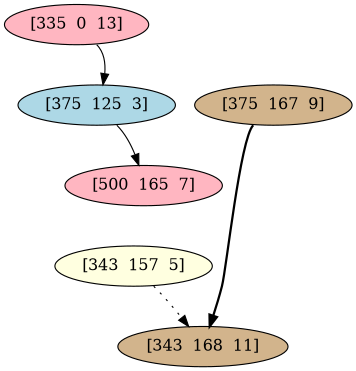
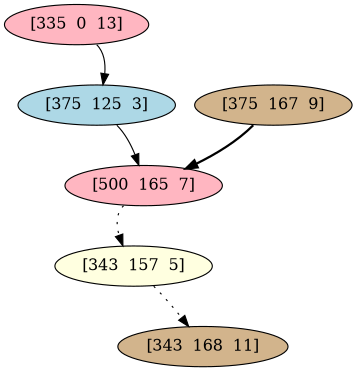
  digraph {
    node [fillcolor=lightpink style=filled]
    edge [style=solid tailport=se]
    "[375  125  3]" [fillcolor=lightblue]
    "[335  0  13]"
    "[500  165  7]"
    "[343  157  5]" [fillcolor=lightyellow]
    "[343  168  11]" [fillcolor=tan]
    "[375  167  9]" [fillcolor=tan]
    "[375  125  3]" -> "[500  165  7]"
    "[335  0  13]" -> "[375  125  3]"
+   "[500  165  7]" -> "[343  157  5]" [style=dotted tailport=sw]
    "[343  157  5]" -> "[343  168  11]" [style=dotted]
-   "[375  167  9]" -> "[343  168  11]" [style=bold tailport=sw]
+   "[375  167  9]" -> "[500  165  7]" [style=bold tailport=sw]
  }
